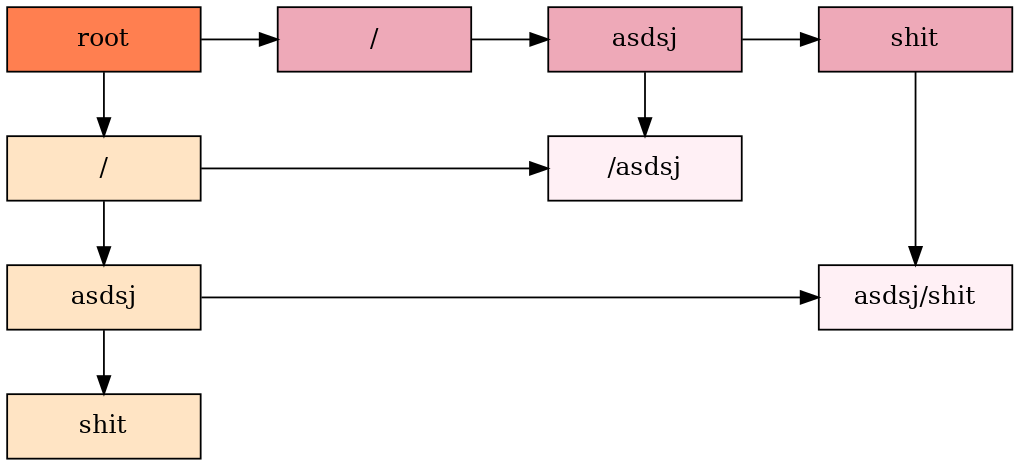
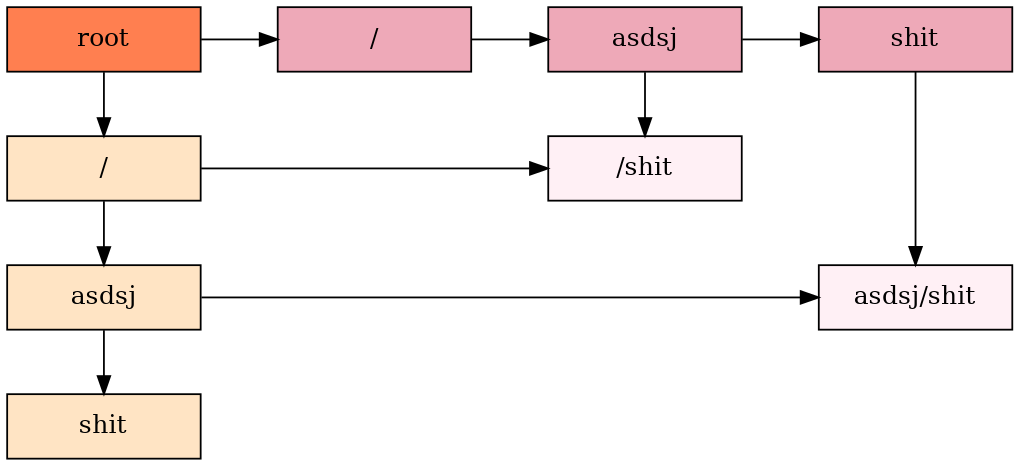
  digraph {
    nodesep=0.6
    ranksep=0.5
    node [fillcolor=pink2 group=0 shape=box style=filled]
    n1 [fillcolor=coral label=root width=1.5]
    n2 [group=1 label="/" width=1.5]
    n3 [group=2 label=asdsj width=1.5]
    n4 [group=3 label=shit width=1.5]
    n5 [fillcolor=bisque1 label="/" width=1.5]
-   n6 [fillcolor=lavenderblush1 group=2 label="/asdsj" width=1.5]
+   n6 [fillcolor=lavenderblush1 group=2 label="/shit" width=1.5]
    n7 [fillcolor=bisque1 label=asdsj width=1.5]
    n8 [fillcolor=lavenderblush1 group=3 label="asdsj/shit" width=1.5]
    n9 [fillcolor=bisque1 label=shit width=1.5]
    subgraph sub_1 {
      rank=same
      n1
      n2
      n3
      n4
    }
    subgraph sub_2 {
      rank=same
      n5
      n6
    }
    subgraph sub_3 {
      rank=same
      n7
      n8
    }
    subgraph sub_4 {
      rank=same
      n9
    }
    n1 -> n2
    n1 -> n5
    n2 -> n3
    n3 -> n4
    n3 -> n6
    n4 -> n8
    n5 -> n6
    n5 -> n7
    n7 -> n8
    n7 -> n9
  }
